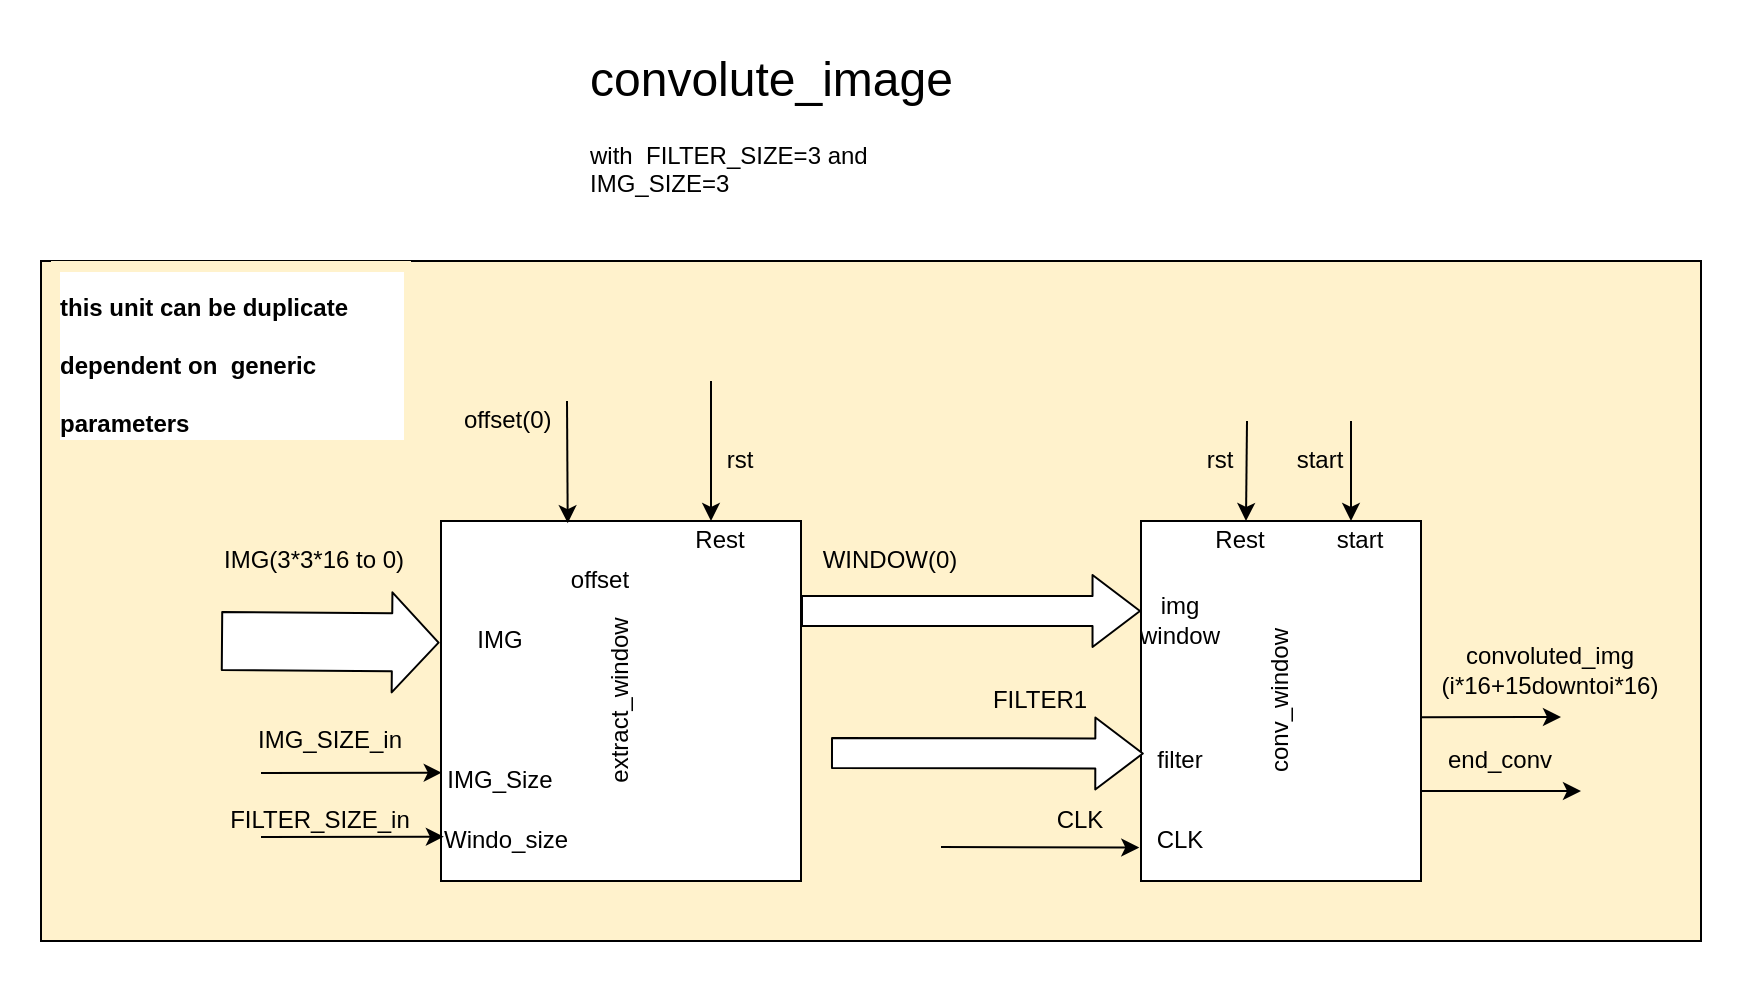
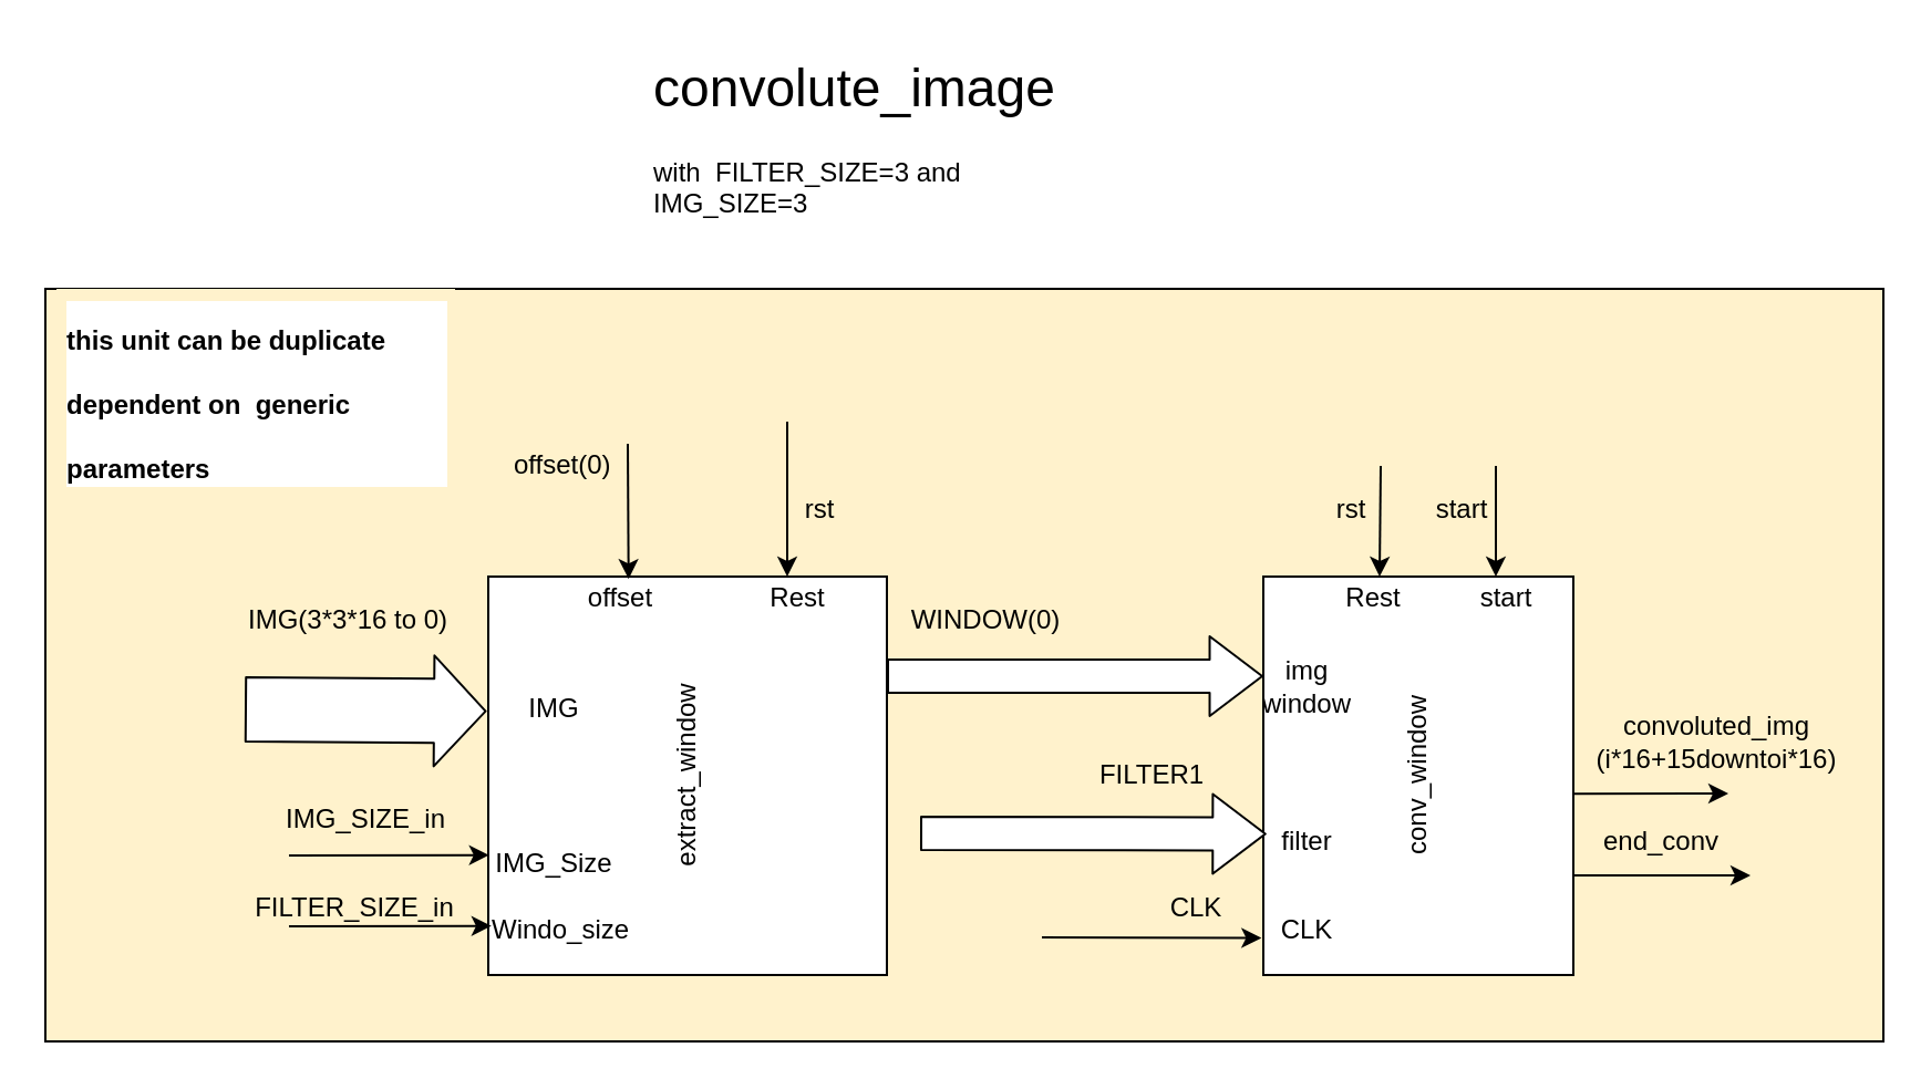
  <mxCell id="0" />
  <mxCell id="1" parent="0" />
  <mxCell id="2" value="" style="rounded=0;whiteSpace=wrap;html=1;labelBackgroundColor=none;fillColor=#FFF2CC;" vertex="1" parent="1"><mxGeometry x="20" y="130" width="830" height="340" as="geometry" /></mxCell>
  <mxCell id="3" value="" style="whiteSpace=wrap;html=1;aspect=fixed;" vertex="1" parent="1"><mxGeometry x="220" y="260" width="180" height="180" as="geometry" /></mxCell>
  <mxCell id="4" value="&lt;h1&gt;&lt;span style=&quot;font-weight: normal&quot;&gt;convolute_image&lt;br&gt;&lt;/span&gt;&lt;/h1&gt;&lt;div&gt;&lt;font style=&quot;font-size: 12px&quot;&gt;&lt;span style=&quot;text-align: center&quot;&gt;with&amp;nbsp;&amp;nbsp;&lt;/span&gt;&lt;span style=&quot;text-align: center&quot;&gt;FILTER_SIZE=3 and IMG_SIZE=3&amp;nbsp;&lt;/span&gt;&lt;/font&gt;&lt;/div&gt;" style="text;html=1;strokeColor=none;fillColor=none;spacing=5;spacingTop=-20;whiteSpace=wrap;overflow=hidden;rounded=0;labelBackgroundColor=none;" vertex="1" parent="1"><mxGeometry x="290" y="20" width="210" height="100" as="geometry" /></mxCell>
  <mxCell id="5" value="extract_window" style="text;html=1;strokeColor=none;fillColor=none;align=center;verticalAlign=middle;whiteSpace=wrap;rounded=0;labelBackgroundColor=none;rotation=-90;" vertex="1" parent="1"><mxGeometry x="290" y="340" width="40" height="20" as="geometry" /></mxCell>
  <mxCell id="6" value="" style="endArrow=classic;html=1;entryX=0.75;entryY=0;entryDx=0;entryDy=0;" edge="1" parent="1" target="3"><mxGeometry width="50" height="50" relative="1" as="geometry"><mxPoint x="355" y="190" as="sourcePoint" /><mxPoint x="350" y="190" as="targetPoint" /></mxGeometry></mxCell>
  <mxCell id="7" value="Rest" style="text;html=1;strokeColor=none;fillColor=none;align=center;verticalAlign=middle;whiteSpace=wrap;rounded=0;labelBackgroundColor=none;" vertex="1" parent="1"><mxGeometry x="340" y="260" width="40" height="20" as="geometry" /></mxCell>
  <mxCell id="8" value="rst" style="text;html=1;strokeColor=none;fillColor=none;align=center;verticalAlign=middle;whiteSpace=wrap;rounded=0;labelBackgroundColor=none;" vertex="1" parent="1"><mxGeometry x="350" y="220" width="40" height="20" as="geometry" /></mxCell>
  <mxCell id="9" value="" style="endArrow=classic;html=1;entryX=0.352;entryY=0.006;entryDx=0;entryDy=0;entryPerimeter=0;" edge="1" parent="1" target="3"><mxGeometry width="50" height="50" relative="1" as="geometry"><mxPoint x="283" y="200" as="sourcePoint" /><mxPoint x="300" y="170" as="targetPoint" /></mxGeometry></mxCell>
- <mxCell id="10" value="offset" style="text;html=1;strokeColor=none;fillColor=none;align=center;verticalAlign=middle;whiteSpace=wrap;rounded=0;labelBackgroundColor=none;" vertex="1" parent="1"><mxGeometry x="280" y="280" width="40" height="20" as="geometry" /></mxCell>
+ <mxCell id="10" value="offset" style="text;html=1;strokeColor=none;fillColor=none;align=center;verticalAlign=middle;whiteSpace=wrap;rounded=0;labelBackgroundColor=none;" vertex="1" parent="1"><mxGeometry x="260" y="260" width="40" height="20" as="geometry" /></mxCell>
  <mxCell id="11" value="" style="endArrow=classic;html=1;entryX=0.008;entryY=0.877;entryDx=0;entryDy=0;entryPerimeter=0;" edge="1" parent="1" target="3"><mxGeometry width="50" height="50" relative="1" as="geometry"><mxPoint x="130" y="418" as="sourcePoint" /><mxPoint x="200" y="416" as="targetPoint" /></mxGeometry></mxCell>
  <mxCell id="12" value="" style="endArrow=classic;html=1;entryX=0.002;entryY=0.699;entryDx=0;entryDy=0;entryPerimeter=0;" edge="1" parent="1" target="3"><mxGeometry width="50" height="50" relative="1" as="geometry"><mxPoint x="130" y="386" as="sourcePoint" /><mxPoint x="180" y="340" as="targetPoint" /></mxGeometry></mxCell>
  <mxCell id="13" value="IMG_SIZE_in" style="text;html=1;strokeColor=none;fillColor=none;align=center;verticalAlign=middle;whiteSpace=wrap;rounded=0;labelBackgroundColor=none;" vertex="1" parent="1"><mxGeometry x="140" y="360" width="50" height="20" as="geometry" /></mxCell>
  <mxCell id="14" value="FILTER_SIZE_in" style="text;html=1;strokeColor=none;fillColor=none;align=center;verticalAlign=middle;whiteSpace=wrap;rounded=0;labelBackgroundColor=none;" vertex="1" parent="1"><mxGeometry x="140" y="400" width="40" height="20" as="geometry" /></mxCell>
  <mxCell id="15" value="" style="shape=flexArrow;endArrow=classic;html=1;entryX=-0.004;entryY=0.338;entryDx=0;entryDy=0;entryPerimeter=0;width=29;endSize=7.42;fillColor=#FFFFFF;" edge="1" parent="1" target="3"><mxGeometry width="50" height="50" relative="1" as="geometry"><mxPoint x="110" y="320" as="sourcePoint" /><mxPoint x="160" y="270" as="targetPoint" /></mxGeometry></mxCell>
  <mxCell id="16" value="IMG(3*3*16 to 0)" style="text;html=1;strokeColor=none;fillColor=none;align=left;verticalAlign=middle;whiteSpace=wrap;rounded=0;labelBackgroundColor=none;" vertex="1" parent="1"><mxGeometry x="110" y="270" width="100" height="20" as="geometry" /></mxCell>
  <mxCell id="17" value="IMG" style="text;html=1;strokeColor=none;fillColor=none;align=center;verticalAlign=middle;whiteSpace=wrap;rounded=0;labelBackgroundColor=none;" vertex="1" parent="1"><mxGeometry x="230" y="310" width="40" height="20" as="geometry" /></mxCell>
  <mxCell id="18" value="IMG_Size" style="text;html=1;strokeColor=none;fillColor=none;align=center;verticalAlign=middle;whiteSpace=wrap;rounded=0;labelBackgroundColor=none;" vertex="1" parent="1"><mxGeometry x="230" y="380" width="40" height="20" as="geometry" /></mxCell>
  <mxCell id="19" value="Windo_size" style="text;html=1;strokeColor=none;fillColor=none;align=left;verticalAlign=middle;whiteSpace=wrap;rounded=0;labelBackgroundColor=none;" vertex="1" parent="1"><mxGeometry x="220" y="410" width="40" height="20" as="geometry" /></mxCell>
  <mxCell id="20" value="" style="shape=flexArrow;endArrow=classic;html=1;exitX=1;exitY=0.25;exitDx=0;exitDy=0;width=15;endSize=7.58;entryX=0;entryY=0.25;entryDx=0;entryDy=0;fillColor=#FFFFFF;" edge="1" parent="1" source="3" target="23"><mxGeometry width="50" height="50" relative="1" as="geometry"><mxPoint x="460" y="330" as="sourcePoint" /><mxPoint x="510" y="305" as="targetPoint" /></mxGeometry></mxCell>
  <mxCell id="21" value="WINDOW(0)" style="text;html=1;strokeColor=none;fillColor=none;align=center;verticalAlign=middle;whiteSpace=wrap;rounded=0;labelBackgroundColor=none;" vertex="1" parent="1"><mxGeometry x="420" y="270" width="50" height="20" as="geometry" /></mxCell>
  <mxCell id="22" value="offset(0)" style="text;html=1;strokeColor=none;fillColor=none;align=left;verticalAlign=middle;whiteSpace=wrap;rounded=0;labelBackgroundColor=none;" vertex="1" parent="1"><mxGeometry x="230" y="200" width="40" height="20" as="geometry" /></mxCell>
  <mxCell id="23" value="" style="rounded=0;whiteSpace=wrap;html=1;labelBackgroundColor=none;" vertex="1" parent="1"><mxGeometry x="570" y="260" width="140" height="180" as="geometry" /></mxCell>
  <mxCell id="24" value="" style="endArrow=classic;html=1;entryX=0.375;entryY=0;entryDx=0;entryDy=0;entryPerimeter=0;" edge="1" parent="1" target="23"><mxGeometry width="50" height="50" relative="1" as="geometry"><mxPoint x="623" y="210" as="sourcePoint" /><mxPoint x="620" y="240" as="targetPoint" /></mxGeometry></mxCell>
  <mxCell id="25" value="" style="shape=flexArrow;endArrow=classic;html=1;width=15;endSize=7.58;entryX=0.01;entryY=0.646;entryDx=0;entryDy=0;entryPerimeter=0;fillColor=#FFFFFF;" edge="1" parent="1" target="23"><mxGeometry width="50" height="50" relative="1" as="geometry"><mxPoint x="415" y="376" as="sourcePoint" /><mxPoint x="565" y="370" as="targetPoint" /></mxGeometry></mxCell>
  <mxCell id="26" value="FILTER1" style="text;html=1;strokeColor=none;fillColor=none;align=center;verticalAlign=middle;whiteSpace=wrap;rounded=0;labelBackgroundColor=none;" vertex="1" parent="1"><mxGeometry x="495" y="340" width="50" height="20" as="geometry" /></mxCell>
  <mxCell id="27" value="img&lt;br&gt;window" style="text;html=1;strokeColor=none;fillColor=none;align=center;verticalAlign=middle;whiteSpace=wrap;rounded=0;labelBackgroundColor=none;" vertex="1" parent="1"><mxGeometry x="570" y="300" width="40" height="20" as="geometry" /></mxCell>
  <mxCell id="28" value="filter" style="text;html=1;strokeColor=none;fillColor=none;align=center;verticalAlign=middle;whiteSpace=wrap;rounded=0;labelBackgroundColor=none;" vertex="1" parent="1"><mxGeometry x="570" y="370" width="40" height="20" as="geometry" /></mxCell>
  <mxCell id="29" value="conv_window" style="text;html=1;strokeColor=none;fillColor=none;align=center;verticalAlign=middle;whiteSpace=wrap;rounded=0;labelBackgroundColor=none;rotation=-90;" vertex="1" parent="1"><mxGeometry x="620" y="340" width="40" height="20" as="geometry" /></mxCell>
  <mxCell id="30" value="" style="endArrow=classic;html=1;entryX=-0.006;entryY=0.907;entryDx=0;entryDy=0;entryPerimeter=0;" edge="1" parent="1" target="23"><mxGeometry width="50" height="50" relative="1" as="geometry"><mxPoint x="470" y="423" as="sourcePoint" /><mxPoint x="520" y="400" as="targetPoint" /></mxGeometry></mxCell>
  <mxCell id="31" value="CLK" style="text;html=1;strokeColor=none;fillColor=none;align=center;verticalAlign=middle;whiteSpace=wrap;rounded=0;labelBackgroundColor=none;" vertex="1" parent="1"><mxGeometry x="520" y="400" width="40" height="20" as="geometry" /></mxCell>
  <mxCell id="32" value="CLK" style="text;html=1;strokeColor=none;fillColor=none;align=center;verticalAlign=middle;whiteSpace=wrap;rounded=0;labelBackgroundColor=none;" vertex="1" parent="1"><mxGeometry x="570" y="410" width="40" height="20" as="geometry" /></mxCell>
  <mxCell id="33" value="" style="endArrow=classic;html=1;exitX=1;exitY=0.545;exitDx=0;exitDy=0;exitPerimeter=0;" edge="1" parent="1" source="23"><mxGeometry width="50" height="50" relative="1" as="geometry"><mxPoint x="720" y="370" as="sourcePoint" /><mxPoint x="780" y="358" as="targetPoint" /></mxGeometry></mxCell>
  <mxCell id="34" value="convoluted_img&lt;br&gt;(i*16+15downtoi*16)" style="text;html=1;strokeColor=none;fillColor=none;align=center;verticalAlign=middle;whiteSpace=wrap;rounded=0;labelBackgroundColor=none;" vertex="1" parent="1"><mxGeometry x="730" y="320" width="90" height="30" as="geometry" /></mxCell>
  <mxCell id="35" value="" style="endArrow=classic;html=1;exitX=1;exitY=0.75;exitDx=0;exitDy=0;" edge="1" parent="1" source="23"><mxGeometry width="50" height="50" relative="1" as="geometry"><mxPoint x="740" y="440" as="sourcePoint" /><mxPoint x="790" y="395" as="targetPoint" /></mxGeometry></mxCell>
  <mxCell id="36" value="end_conv" style="text;html=1;strokeColor=none;fillColor=none;align=center;verticalAlign=middle;whiteSpace=wrap;rounded=0;labelBackgroundColor=none;" vertex="1" parent="1"><mxGeometry x="730" y="370" width="40" height="20" as="geometry" /></mxCell>
  <mxCell id="37" value="" style="endArrow=classic;html=1;entryX=0.75;entryY=0;entryDx=0;entryDy=0;" edge="1" parent="1" target="23"><mxGeometry width="50" height="50" relative="1" as="geometry"><mxPoint x="675" y="210" as="sourcePoint" /><mxPoint x="670" y="239" as="targetPoint" /></mxGeometry></mxCell>
  <mxCell id="38" value="rst" style="text;html=1;strokeColor=none;fillColor=none;align=center;verticalAlign=middle;whiteSpace=wrap;rounded=0;labelBackgroundColor=none;" vertex="1" parent="1"><mxGeometry x="590" y="220" width="40" height="20" as="geometry" /></mxCell>
  <mxCell id="39" value="start" style="text;html=1;strokeColor=none;fillColor=none;align=center;verticalAlign=middle;whiteSpace=wrap;rounded=0;labelBackgroundColor=none;" vertex="1" parent="1"><mxGeometry x="640" y="220" width="40" height="20" as="geometry" /></mxCell>
  <mxCell id="40" value="start" style="text;html=1;strokeColor=none;fillColor=none;align=center;verticalAlign=middle;whiteSpace=wrap;rounded=0;labelBackgroundColor=none;" vertex="1" parent="1"><mxGeometry x="660" y="260" width="40" height="20" as="geometry" /></mxCell>
  <mxCell id="41" value="Rest" style="text;html=1;strokeColor=none;fillColor=none;align=center;verticalAlign=middle;whiteSpace=wrap;rounded=0;labelBackgroundColor=none;" vertex="1" parent="1"><mxGeometry x="600" y="260" width="40" height="20" as="geometry" /></mxCell>
  <mxCell id="42" value="&lt;h1 style=&quot;background-color: rgb(255 , 255 , 255)&quot;&gt;&lt;font style=&quot;font-size: 12px&quot;&gt;this unit can be duplicate dependent on&amp;nbsp; generic parameters&amp;nbsp;&lt;/font&gt;&lt;/h1&gt;" style="text;html=1;strokeColor=none;fillColor=#FFF2CC;spacing=5;spacingTop=-20;whiteSpace=wrap;overflow=hidden;rounded=0;labelBackgroundColor=none;" vertex="1" parent="1"><mxGeometry x="25" y="130" width="180" height="90" as="geometry" /></mxCell>
